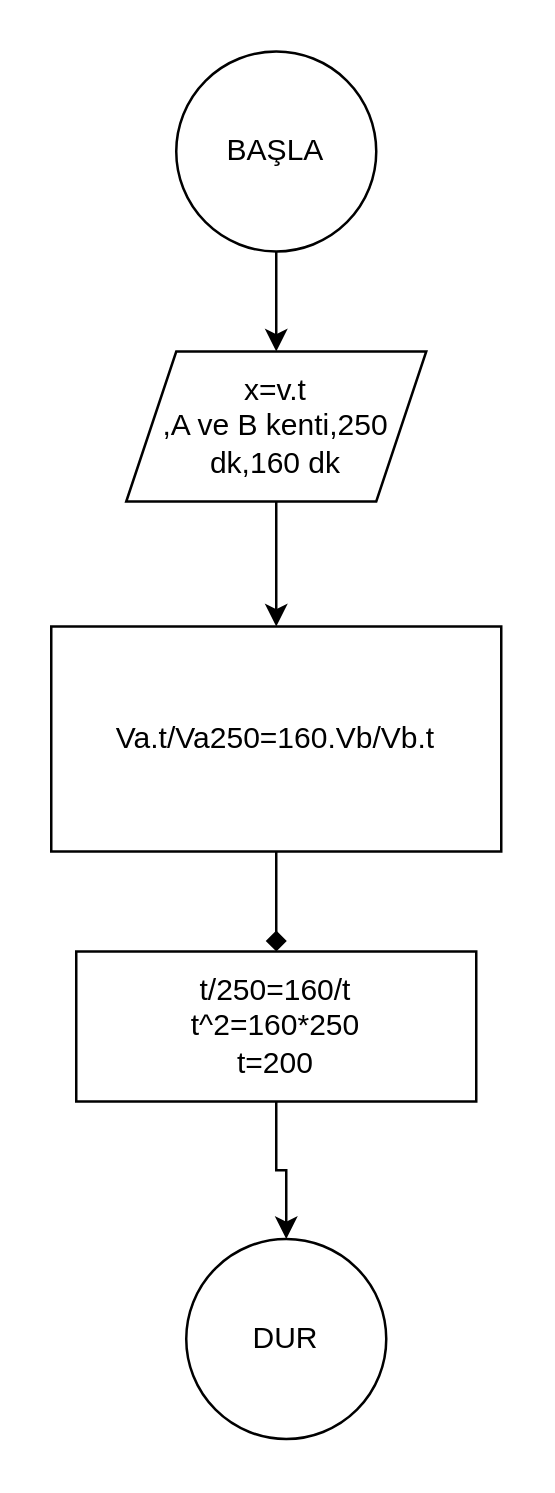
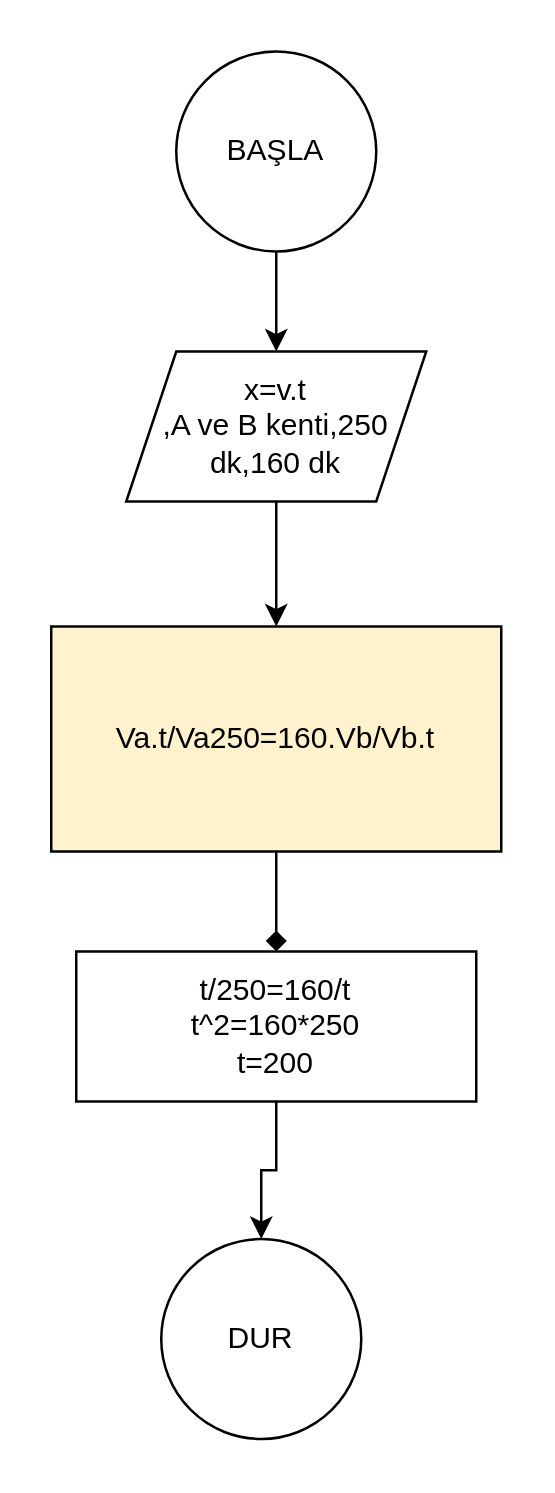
  <mxCell id="0" />
  <mxCell id="1" parent="0" />
- <mxCell id="2" value="DUR" style="ellipse;whiteSpace=wrap;html=1;aspect=fixed;" vertex="1" parent="1"><mxGeometry x="74" y="495" width="80" height="80" as="geometry" /></mxCell>
+ <mxCell id="2" value="DUR" style="ellipse;whiteSpace=wrap;html=1;aspect=fixed;" vertex="1" parent="1"><mxGeometry x="64" y="495" width="80" height="80" as="geometry" /></mxCell>
  <mxCell id="3" value="" style="edgeStyle=orthogonalEdgeStyle;rounded=0;orthogonalLoop=1;jettySize=auto;html=1;" edge="1" parent="1" source="4" target="6"><mxGeometry relative="1" as="geometry" /></mxCell>
  <mxCell id="4" value="BAŞLA" style="ellipse;whiteSpace=wrap;html=1;aspect=fixed;" vertex="1" parent="1"><mxGeometry x="70" y="20" width="80" height="80" as="geometry" /></mxCell>
  <mxCell id="5" value="" style="edgeStyle=orthogonalEdgeStyle;rounded=0;orthogonalLoop=1;jettySize=auto;html=1;" edge="1" parent="1" source="6" target="8"><mxGeometry relative="1" as="geometry" /></mxCell>
  <mxCell id="6" value="x=v.t&lt;br&gt;,A ve B kenti,250 dk,160 dk" style="shape=parallelogram;perimeter=parallelogramPerimeter;whiteSpace=wrap;html=1;fixedSize=1;" vertex="1" parent="1"><mxGeometry x="50" y="140" width="120" height="60" as="geometry" /></mxCell>
  <mxCell id="7" value="" style="edgeStyle=orthogonalEdgeStyle;rounded=0;orthogonalLoop=1;jettySize=auto;html=1;endArrow=diamond;" edge="1" parent="1" source="8" target="10"><mxGeometry relative="1" as="geometry" /></mxCell>
- <mxCell id="8" value="Va.t/Va250=160.Vb/Vb.t" style="rounded=0;whiteSpace=wrap;html=1;" vertex="1" parent="1"><mxGeometry x="20" y="250" width="180" height="90" as="geometry" /></mxCell>
+ <mxCell id="8" value="Va.t/Va250=160.Vb/Vb.t" style="rounded=0;whiteSpace=wrap;html=1;fillColor=#fff2cc;" vertex="1" parent="1"><mxGeometry x="20" y="250" width="180" height="90" as="geometry" /></mxCell>
  <mxCell id="9" value="" style="edgeStyle=orthogonalEdgeStyle;rounded=0;orthogonalLoop=1;jettySize=auto;html=1;" edge="1" parent="1" source="10" target="2"><mxGeometry relative="1" as="geometry" /></mxCell>
  <mxCell id="10" value="t/250=160/t&lt;br&gt;t^2=160*250&lt;br&gt;t=200" style="whiteSpace=wrap;html=1;rounded=0;" vertex="1" parent="1"><mxGeometry x="30" y="380" width="160" height="60" as="geometry" /></mxCell>
